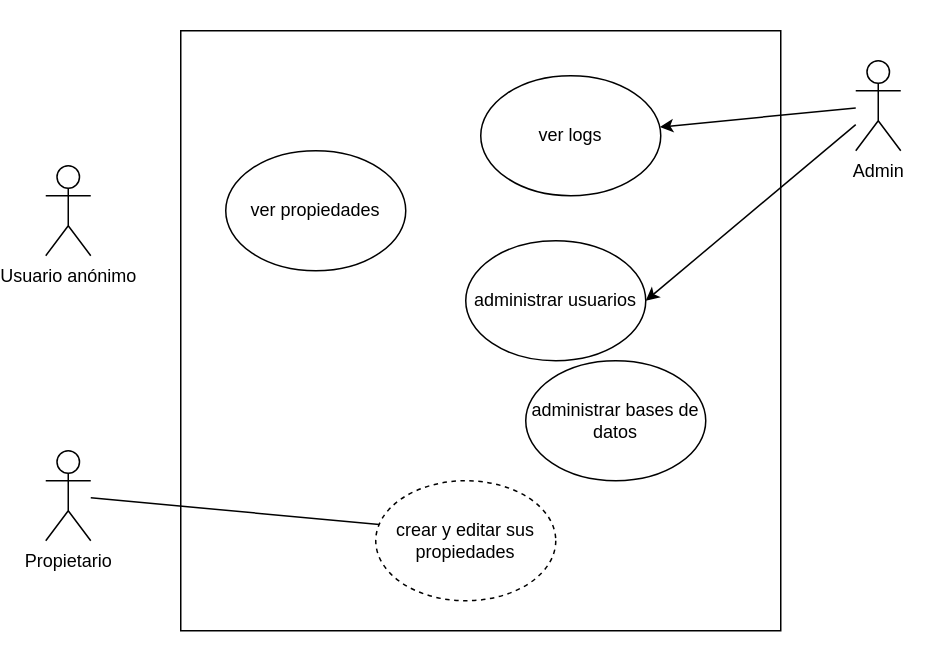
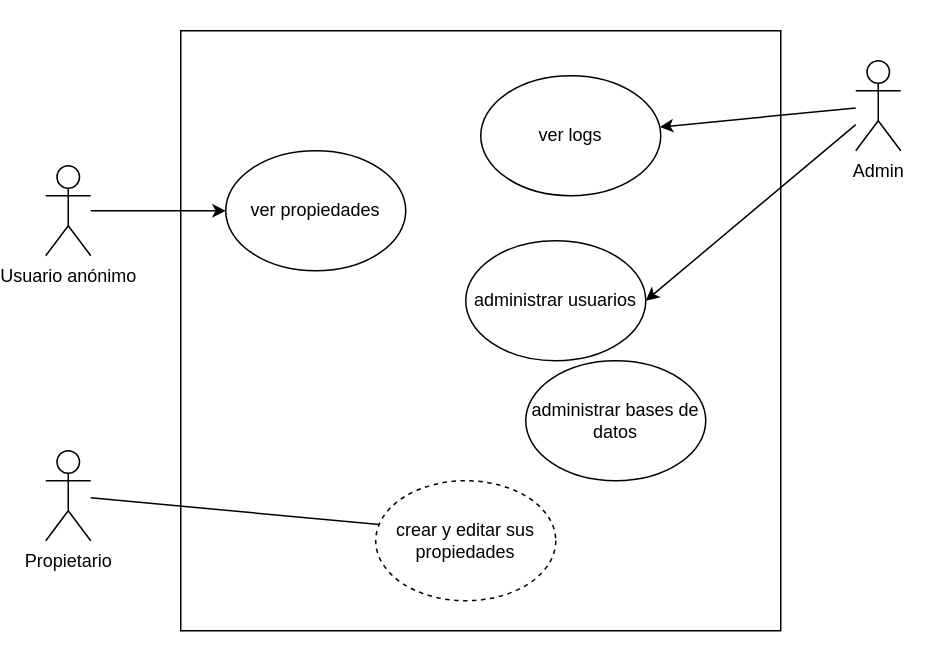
  <mxCell id="0" />
  <mxCell id="1" parent="0" />
  <mxCell id="2" value="Usuario anónimo" style="shape=umlActor;verticalLabelPosition=bottom;verticalAlign=top;html=1;outlineConnect=0;" vertex="1" parent="1"><mxGeometry x="20" y="110" width="30" height="60" as="geometry" /></mxCell>
  <mxCell id="3" value="" style="whiteSpace=wrap;html=1;aspect=fixed;" vertex="1" parent="1"><mxGeometry x="110" y="20" width="400" height="400" as="geometry" /></mxCell>
  <mxCell id="4" style="edgeStyle=none;html=1;" edge="1" parent="1" source="6" target="10"><mxGeometry relative="1" as="geometry" /></mxCell>
  <mxCell id="5" style="edgeStyle=none;html=1;entryX=1;entryY=0.5;entryDx=0;entryDy=0;" edge="1" parent="1" source="6" target="11"><mxGeometry relative="1" as="geometry" /></mxCell>
  <mxCell id="6" value="Admin" style="shape=umlActor;verticalLabelPosition=bottom;verticalAlign=top;html=1;outlineConnect=0;" vertex="1" parent="1"><mxGeometry x="560" y="40" width="30" height="60" as="geometry" /></mxCell>
  <mxCell id="7" style="edgeStyle=none;html=1;entryX=1;entryY=0.5;entryDx=0;entryDy=0;" edge="1" parent="1" source="8" target="12"><mxGeometry relative="1" as="geometry" /></mxCell>
  <mxCell id="8" value="Propietario" style="shape=umlActor;verticalLabelPosition=bottom;verticalAlign=top;html=1;outlineConnect=0;" vertex="1" parent="1"><mxGeometry x="20" y="300" width="30" height="60" as="geometry" /></mxCell>
  <mxCell id="9" value="ver propiedades" style="ellipse;whiteSpace=wrap;html=1;" vertex="1" parent="1"><mxGeometry x="140" y="100" width="120" height="80" as="geometry" /></mxCell>
  <mxCell id="10" value="ver logs" style="ellipse;whiteSpace=wrap;html=1;" vertex="1" parent="1"><mxGeometry x="310" y="50" width="120" height="80" as="geometry" /></mxCell>
  <mxCell id="11" value="administrar usuarios" style="ellipse;whiteSpace=wrap;html=1;" vertex="1" parent="1"><mxGeometry x="300" y="160" width="120" height="80" as="geometry" /></mxCell>
  <mxCell id="12" value="crear y editar sus propiedades" style="ellipse;whiteSpace=wrap;html=1;dashed=1;" vertex="1" parent="1"><mxGeometry x="240" y="320" width="120" height="80" as="geometry" /></mxCell>
  <mxCell id="13" value="administrar bases de datos" style="ellipse;whiteSpace=wrap;html=1;" vertex="1" parent="1"><mxGeometry x="340" y="240" width="120" height="80" as="geometry" /></mxCell>
+ <mxCell id="14" style="edgeStyle=none;html=1;" edge="1" parent="1" source="2" target="9"><mxGeometry relative="1" as="geometry" /></mxCell>
